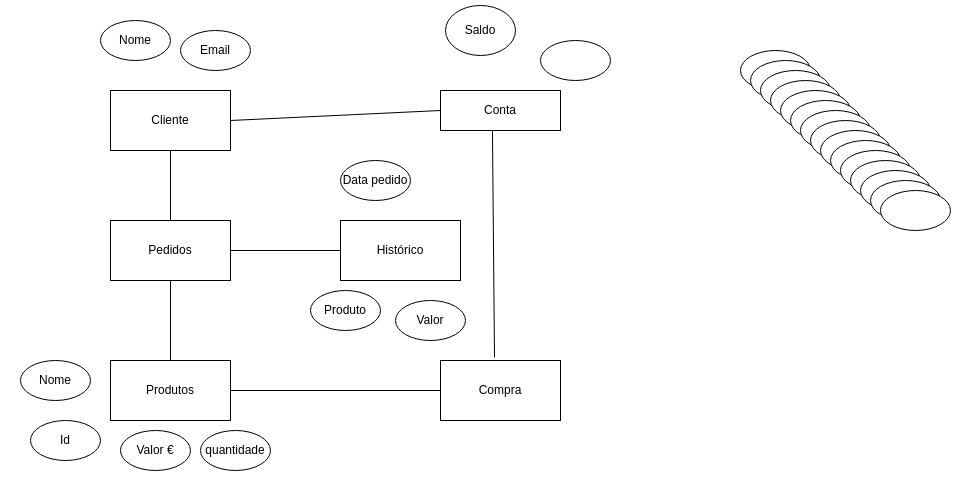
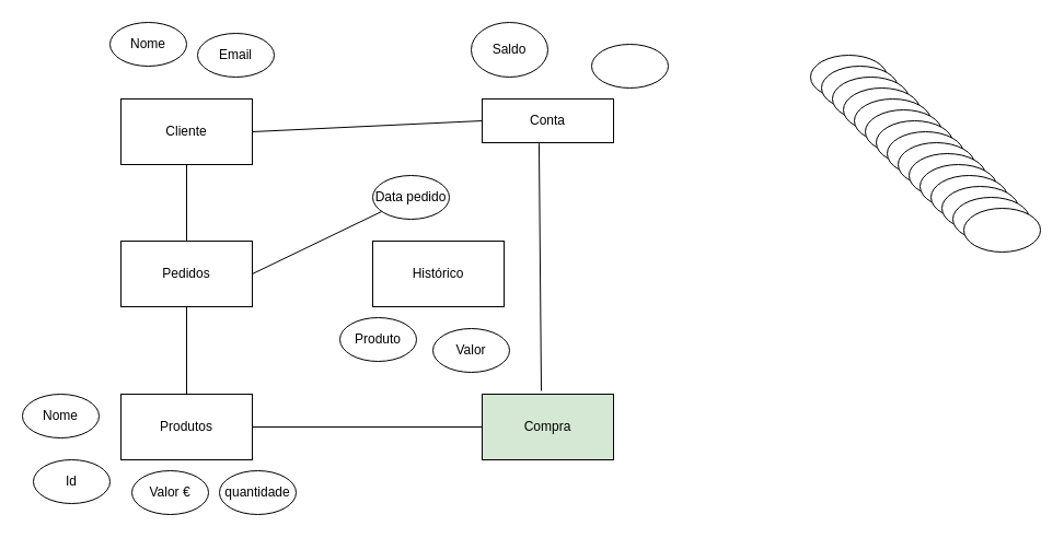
  <mxCell id="0" />
  <mxCell id="1" parent="0" />
  <mxCell id="2" value="Cliente" style="rounded=0;whiteSpace=wrap;html=1;" vertex="1" parent="1"><mxGeometry x="110" y="90" width="120" height="60" as="geometry" /></mxCell>
  <mxCell id="3" value="Histórico" style="rounded=0;whiteSpace=wrap;html=1;" vertex="1" parent="1"><mxGeometry x="340" y="220" width="120" height="60" as="geometry" /></mxCell>
- <mxCell id="4" value="Compra" style="rounded=0;whiteSpace=wrap;html=1;" vertex="1" parent="1"><mxGeometry x="440" y="360" width="120" height="60" as="geometry" /></mxCell>
+ <mxCell id="4" value="Compra" style="rounded=0;whiteSpace=wrap;html=1;fillColor=#d5e8d4;" vertex="1" parent="1"><mxGeometry x="440" y="360" width="120" height="60" as="geometry" /></mxCell>
  <mxCell id="5" value="Conta" style="rounded=0;whiteSpace=wrap;html=1;" vertex="1" parent="1"><mxGeometry x="440" y="90" width="120" height="40" as="geometry" /></mxCell>
  <mxCell id="6" value="Produtos" style="rounded=0;whiteSpace=wrap;html=1;" vertex="1" parent="1"><mxGeometry x="110" y="360" width="120" height="60" as="geometry" /></mxCell>
  <mxCell id="7" value="Pedidos" style="rounded=0;whiteSpace=wrap;html=1;" vertex="1" parent="1"><mxGeometry x="110" y="220" width="120" height="60" as="geometry" /></mxCell>
  <mxCell id="8" value="" style="endArrow=none;html=1;rounded=0;exitX=1;exitY=0.5;exitDx=0;exitDy=0;entryX=0;entryY=0.5;entryDx=0;entryDy=0;" edge="1" parent="1" source="2" target="5"><mxGeometry width="50" height="50" relative="1" as="geometry"><mxPoint x="450" y="320" as="sourcePoint" /><mxPoint x="500" y="270" as="targetPoint" /></mxGeometry></mxCell>
  <mxCell id="9" value="" style="endArrow=none;html=1;rounded=0;exitX=0.45;exitY=-0.05;exitDx=0;exitDy=0;exitPerimeter=0;entryX=0.433;entryY=1.017;entryDx=0;entryDy=0;entryPerimeter=0;" edge="1" parent="1" source="4" target="5"><mxGeometry width="50" height="50" relative="1" as="geometry"><mxPoint x="450" y="320" as="sourcePoint" /><mxPoint x="500" y="270" as="targetPoint" /></mxGeometry></mxCell>
  <mxCell id="10" value="" style="endArrow=none;html=1;rounded=0;exitX=1;exitY=0.5;exitDx=0;exitDy=0;entryX=0;entryY=0.5;entryDx=0;entryDy=0;" edge="1" parent="1" source="6" target="4"><mxGeometry width="50" height="50" relative="1" as="geometry"><mxPoint x="450" y="320" as="sourcePoint" /><mxPoint x="470" y="400" as="targetPoint" /></mxGeometry></mxCell>
- <mxCell id="11" value="" style="endArrow=none;html=1;rounded=0;exitX=1;exitY=0.5;exitDx=0;exitDy=0;entryX=0;entryY=0.5;entryDx=0;entryDy=0;" edge="1" parent="1" source="7" target="3"><mxGeometry width="50" height="50" relative="1" as="geometry"><mxPoint x="450" y="320" as="sourcePoint" /><mxPoint x="500" y="270" as="targetPoint" /></mxGeometry></mxCell>
+ <mxCell id="11" value="" style="endArrow=none;html=1;rounded=0;exitX=1;exitY=0.5;exitDx=0;exitDy=0;" edge="1" parent="1" source="7" target="36"><mxGeometry width="50" height="50" relative="1" as="geometry"><mxPoint x="450" y="320" as="sourcePoint" /><mxPoint x="500" y="270" as="targetPoint" /></mxGeometry></mxCell>
  <mxCell id="12" value="" style="endArrow=none;html=1;rounded=0;exitX=0.5;exitY=1;exitDx=0;exitDy=0;entryX=0.5;entryY=0;entryDx=0;entryDy=0;" edge="1" parent="1" source="2" target="7"><mxGeometry width="50" height="50" relative="1" as="geometry"><mxPoint x="450" y="320" as="sourcePoint" /><mxPoint x="500" y="270" as="targetPoint" /></mxGeometry></mxCell>
  <mxCell id="13" value="" style="endArrow=none;html=1;rounded=0;exitX=0.5;exitY=1;exitDx=0;exitDy=0;" edge="1" parent="1" source="7" target="6"><mxGeometry width="50" height="50" relative="1" as="geometry"><mxPoint x="450" y="320" as="sourcePoint" /><mxPoint x="500" y="270" as="targetPoint" /></mxGeometry></mxCell>
  <mxCell id="14" value="" style="ellipse;whiteSpace=wrap;html=1;" vertex="1" parent="1"><mxGeometry x="740" y="50" width="70" height="40" as="geometry" /></mxCell>
  <mxCell id="15" value="Id" style="ellipse;whiteSpace=wrap;html=1;" vertex="1" parent="1"><mxGeometry x="30" y="420" width="70" height="40" as="geometry" /></mxCell>
  <mxCell id="16" value="Nome" style="ellipse;whiteSpace=wrap;html=1;" vertex="1" parent="1"><mxGeometry x="20" y="360" width="70" height="40" as="geometry" /></mxCell>
- <mxCell id="17" value="Saldo" style="ellipse;whiteSpace=wrap;html=1;" vertex="1" parent="1"><mxGeometry x="445" y="5" width="70" height="50" as="geometry" /></mxCell>
+ <mxCell id="17" value="Saldo" style="ellipse;whiteSpace=wrap;html=1;" vertex="1" parent="1"><mxGeometry x="430" y="20" width="70" height="50" as="geometry" /></mxCell>
  <mxCell id="18" value="Nome" style="ellipse;whiteSpace=wrap;html=1;" vertex="1" parent="1"><mxGeometry x="100" y="20" width="70" height="40" as="geometry" /></mxCell>
  <mxCell id="19" value="Email" style="ellipse;whiteSpace=wrap;html=1;" vertex="1" parent="1"><mxGeometry x="180" y="30" width="70" height="40" as="geometry" /></mxCell>
  <mxCell id="20" value="" style="ellipse;whiteSpace=wrap;html=1;" vertex="1" parent="1"><mxGeometry x="750" y="60" width="70" height="40" as="geometry" /></mxCell>
  <mxCell id="21" value="" style="ellipse;whiteSpace=wrap;html=1;" vertex="1" parent="1"><mxGeometry x="760" y="70" width="70" height="40" as="geometry" /></mxCell>
  <mxCell id="22" value="" style="ellipse;whiteSpace=wrap;html=1;" vertex="1" parent="1"><mxGeometry x="770" y="80" width="70" height="40" as="geometry" /></mxCell>
  <mxCell id="23" value="" style="ellipse;whiteSpace=wrap;html=1;" vertex="1" parent="1"><mxGeometry x="780" y="90" width="70" height="40" as="geometry" /></mxCell>
  <mxCell id="24" value="" style="ellipse;whiteSpace=wrap;html=1;" vertex="1" parent="1"><mxGeometry x="790" y="100" width="70" height="40" as="geometry" /></mxCell>
  <mxCell id="25" value="" style="ellipse;whiteSpace=wrap;html=1;" vertex="1" parent="1"><mxGeometry x="800" y="110" width="70" height="40" as="geometry" /></mxCell>
  <mxCell id="26" value="" style="ellipse;whiteSpace=wrap;html=1;" vertex="1" parent="1"><mxGeometry x="810" y="120" width="70" height="40" as="geometry" /></mxCell>
  <mxCell id="27" value="" style="ellipse;whiteSpace=wrap;html=1;" vertex="1" parent="1"><mxGeometry x="820" y="130" width="70" height="40" as="geometry" /></mxCell>
  <mxCell id="28" value="" style="ellipse;whiteSpace=wrap;html=1;" vertex="1" parent="1"><mxGeometry x="830" y="140" width="70" height="40" as="geometry" /></mxCell>
  <mxCell id="29" value="" style="ellipse;whiteSpace=wrap;html=1;" vertex="1" parent="1"><mxGeometry x="840" y="150" width="70" height="40" as="geometry" /></mxCell>
  <mxCell id="30" value="" style="ellipse;whiteSpace=wrap;html=1;" vertex="1" parent="1"><mxGeometry x="850" y="160" width="70" height="40" as="geometry" /></mxCell>
  <mxCell id="31" value="" style="ellipse;whiteSpace=wrap;html=1;" vertex="1" parent="1"><mxGeometry x="860" y="170" width="70" height="40" as="geometry" /></mxCell>
  <mxCell id="32" value="" style="ellipse;whiteSpace=wrap;html=1;" vertex="1" parent="1"><mxGeometry x="870" y="180" width="70" height="40" as="geometry" /></mxCell>
  <mxCell id="33" value="" style="ellipse;whiteSpace=wrap;html=1;" vertex="1" parent="1"><mxGeometry x="880" y="190" width="70" height="40" as="geometry" /></mxCell>
  <mxCell id="34" value="" style="ellipse;whiteSpace=wrap;html=1;" vertex="1" parent="1"><mxGeometry x="540" y="40" width="70" height="40" as="geometry" /></mxCell>
  <mxCell id="35" value="quantidade" style="ellipse;whiteSpace=wrap;html=1;" vertex="1" parent="1"><mxGeometry x="200" y="430" width="70" height="40" as="geometry" /></mxCell>
  <mxCell id="36" value="Data pedido" style="ellipse;whiteSpace=wrap;html=1;" vertex="1" parent="1"><mxGeometry x="340" y="160" width="70" height="40" as="geometry" /></mxCell>
  <mxCell id="37" value="Valor" style="ellipse;whiteSpace=wrap;html=1;" vertex="1" parent="1"><mxGeometry x="395" y="300" width="70" height="40" as="geometry" /></mxCell>
  <mxCell id="38" value="Produto" style="ellipse;whiteSpace=wrap;html=1;" vertex="1" parent="1"><mxGeometry x="310" y="290" width="70" height="40" as="geometry" /></mxCell>
  <mxCell id="39" value="Valor €" style="ellipse;whiteSpace=wrap;html=1;" vertex="1" parent="1"><mxGeometry x="120" y="430" width="70" height="40" as="geometry" /></mxCell>
